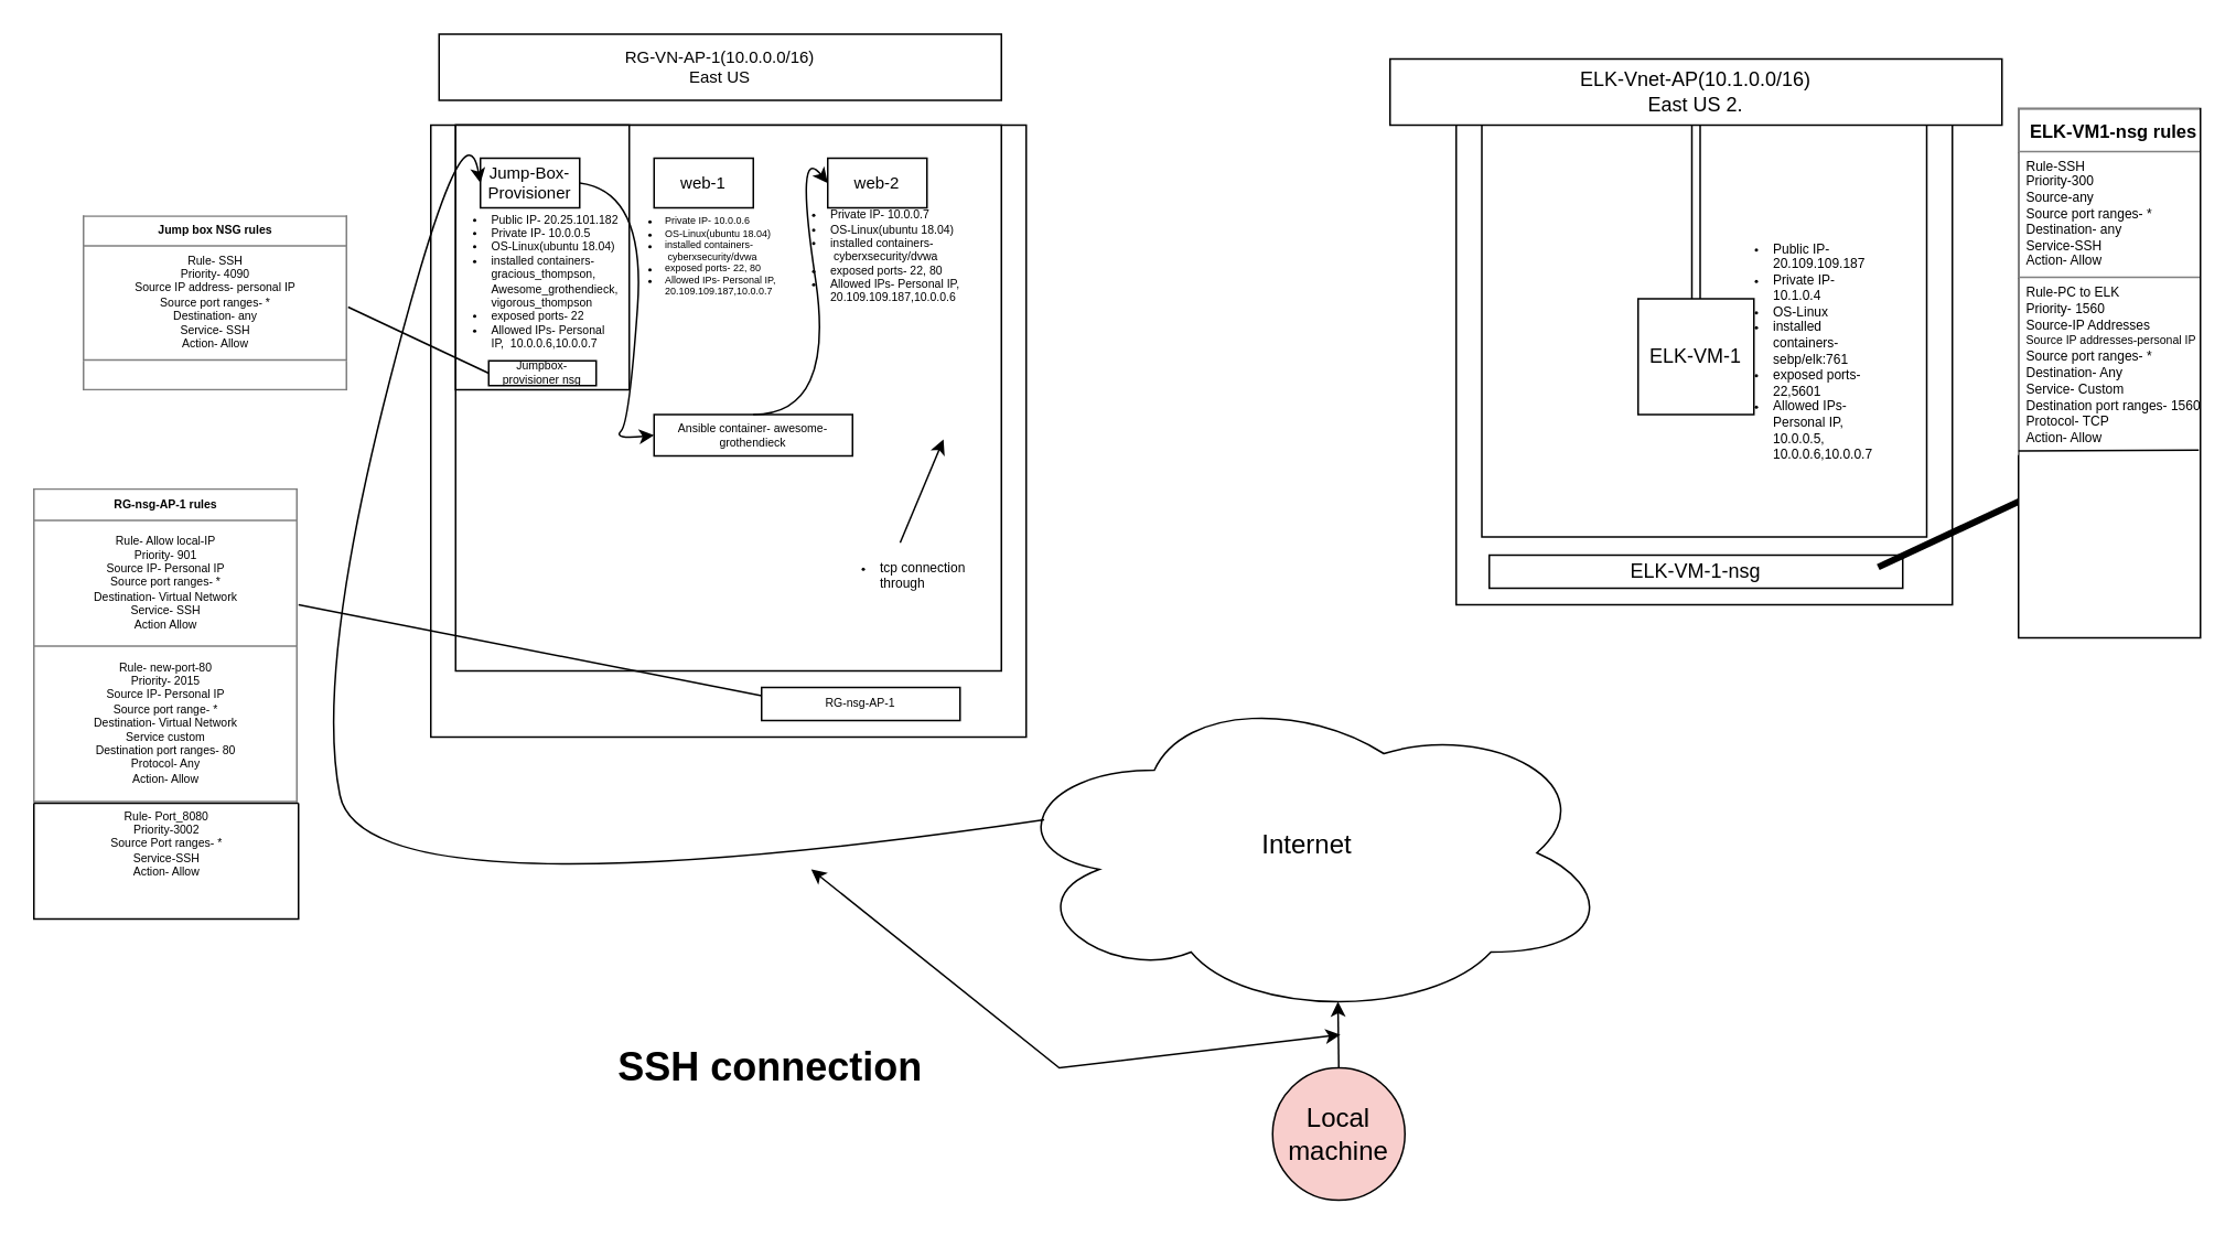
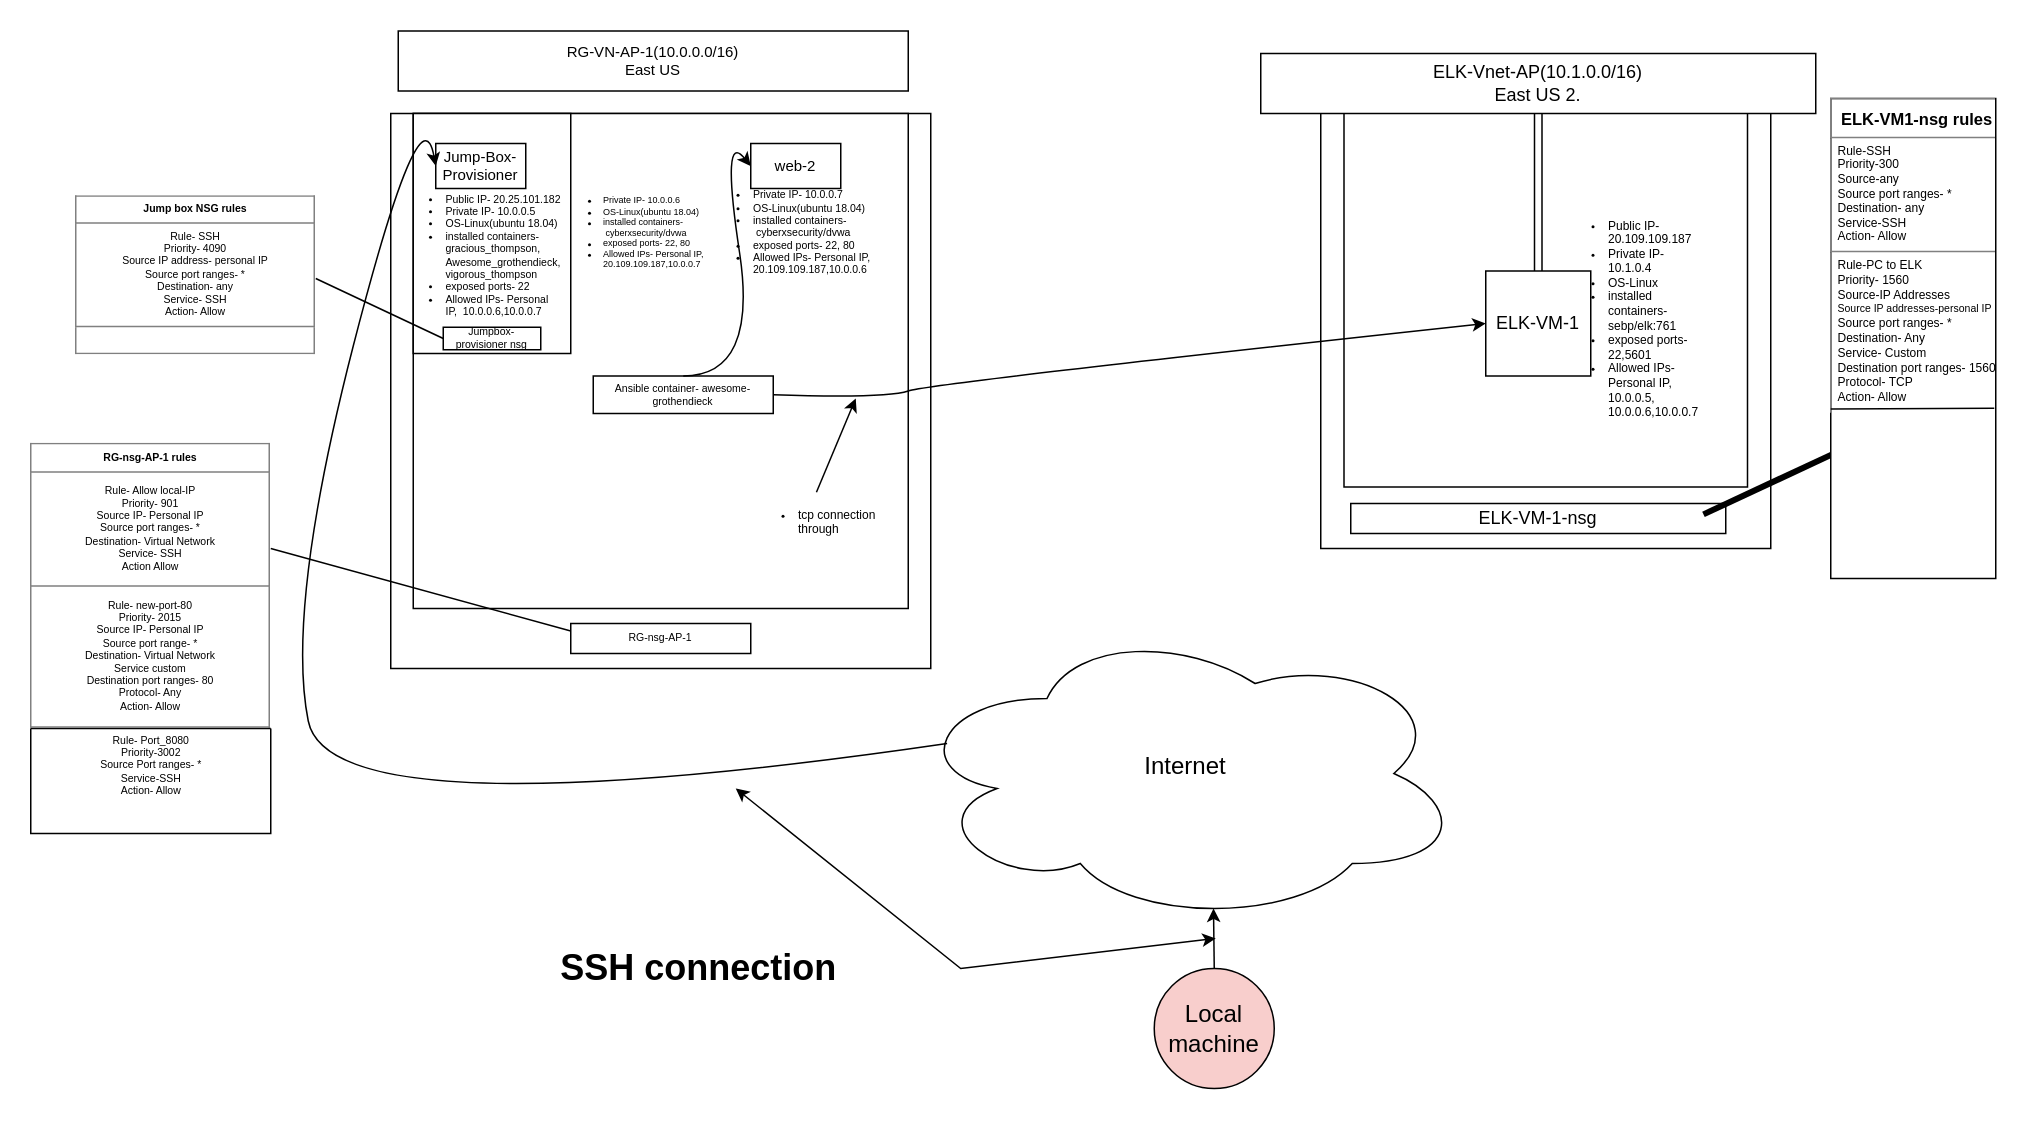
  <mxCell id="0" />
  <mxCell id="1" parent="0" />
  <mxCell id="2" value="" style="rounded=0;whiteSpace=wrap;html=1;fontSize=7;" vertex="1" parent="1"><mxGeometry x="260" y="75" width="360" height="370" as="geometry" /></mxCell>
  <mxCell id="3" value="" style="whiteSpace=wrap;html=1;aspect=fixed;fontSize=8;" vertex="1" parent="1"><mxGeometry x="275" y="75" width="330" height="330" as="geometry" /></mxCell>
  <mxCell id="4" value="" style="rounded=0;whiteSpace=wrap;html=1;fontSize=7;" vertex="1" parent="1"><mxGeometry x="275" y="75" width="105" height="160" as="geometry" /></mxCell>
  <mxCell id="5" value="&lt;ul&gt;&lt;li&gt;Private IP- 10.0.0.6&lt;/li&gt;&lt;li&gt;OS-Linux(ubuntu 18.04)&lt;/li&gt;&lt;li&gt;installed containers-&amp;nbsp;cyberxsecurity/dvwa&amp;nbsp;&lt;/li&gt;&lt;li&gt;&lt;span&gt;exposed ports- 22, 80&lt;/span&gt;&lt;/li&gt;&lt;li&gt;Allowed IPs- Personal IP,&amp;nbsp; 20.109.109.187,10.0.0.7&amp;nbsp;&lt;/li&gt;&lt;/ul&gt;" style="text;strokeColor=none;fillColor=none;html=1;whiteSpace=wrap;verticalAlign=middle;overflow=hidden;fontSize=6;" vertex="1" parent="1"><mxGeometry x="360" y="85.25" width="130" height="139.75" as="geometry" /></mxCell>
  <mxCell id="6" value="&lt;ul style=&quot;font-size: 7px&quot;&gt;&lt;li&gt;&lt;font style=&quot;font-size: 7px&quot;&gt;Public IP- 20.25.101.182&lt;/font&gt;&lt;/li&gt;&lt;li&gt;&lt;font style=&quot;font-size: 7px&quot;&gt;Private IP- 10.0.0.5&lt;/font&gt;&lt;/li&gt;&lt;li&gt;&lt;font style=&quot;font-size: 7px&quot;&gt;OS-Linux(ubuntu 18.04)&lt;/font&gt;&lt;/li&gt;&lt;li&gt;&lt;font style=&quot;font-size: 7px&quot;&gt;installed containers- &lt;font style=&quot;font-size: 7px&quot;&gt;gracious_thompson, Awesome_grothendieck, vigorous_thompson&lt;/font&gt;&lt;/font&gt;&lt;/li&gt;&lt;li&gt;&lt;font style=&quot;font-size: 7px&quot;&gt;exposed ports- 22&lt;/font&gt;&lt;/li&gt;&lt;li&gt;&lt;font style=&quot;font-size: 7px&quot;&gt;Allowed IPs- Personal IP,&amp;nbsp; 10.0.0.6,10.0.0.7&amp;nbsp;&lt;/font&gt;&lt;/li&gt;&lt;/ul&gt;" style="text;strokeColor=none;fillColor=none;html=1;whiteSpace=wrap;verticalAlign=middle;overflow=hidden;fontSize=8;" vertex="1" parent="1"><mxGeometry x="255" y="85.25" width="120" height="169.5" as="geometry" /></mxCell>
  <mxCell id="7" value="" style="whiteSpace=wrap;html=1;aspect=fixed;" vertex="1" parent="1"><mxGeometry x="880" y="65" width="300" height="300" as="geometry" /></mxCell>
  <mxCell id="8" value="" style="whiteSpace=wrap;html=1;aspect=fixed;" vertex="1" parent="1"><mxGeometry x="895.5" y="55" width="269" height="269" as="geometry" /></mxCell>
  <mxCell id="9" value="ELK-Vnet-AP(10.1.0.0/16)&lt;br&gt;East US 2." style="rounded=0;whiteSpace=wrap;html=1;" vertex="1" parent="1"><mxGeometry x="840" y="35" width="370" height="40" as="geometry" /></mxCell>
  <mxCell id="10" value="ELK-VM-1" style="whiteSpace=wrap;html=1;aspect=fixed;" vertex="1" parent="1"><mxGeometry x="990" y="180" width="70" height="70" as="geometry" /></mxCell>
  <mxCell id="11" value="ELK-VM-1-nsg" style="rounded=0;whiteSpace=wrap;html=1;" vertex="1" parent="1"><mxGeometry x="900" y="335" width="250" height="20" as="geometry" /></mxCell>
  <mxCell id="12" value="" style="shape=link;html=1;rounded=0;entryX=0.5;entryY=0;entryDx=0;entryDy=0;exitX=0.5;exitY=1;exitDx=0;exitDy=0;width=-5;" edge="1" parent="1" source="9" target="10"><mxGeometry width="100" relative="1" as="geometry"><mxPoint x="990" y="85" as="sourcePoint" /><mxPoint x="1040" y="85" as="targetPoint" /></mxGeometry></mxCell>
  <mxCell id="13" value="" style="line;strokeWidth=4;html=1;perimeter=backbonePerimeter;points=[];outlineConnect=0;rotation=-25;" vertex="1" parent="1"><mxGeometry x="1130" y="314" width="110" height="10" as="geometry" /></mxCell>
  <mxCell id="14" value="" style="rounded=0;whiteSpace=wrap;html=1;" vertex="1" parent="1"><mxGeometry x="1220" y="65" width="110" height="320" as="geometry" /></mxCell>
  <mxCell id="15" value="&lt;table border=&quot;1&quot; width=&quot;100%&quot; cellpadding=&quot;4&quot; style=&quot;width: 100% ; height: 100% ; border-collapse: collapse&quot;&gt;&lt;tbody&gt;&lt;tr&gt;&lt;th align=&quot;center&quot;&gt;&lt;b&gt;&lt;font style=&quot;font-size: 11px&quot;&gt;ELK-VM1-nsg rules&lt;/font&gt;&lt;/b&gt;&lt;/th&gt;&lt;/tr&gt;&lt;tr style=&quot;font-size: 8px&quot;&gt;&lt;td&gt;Rule-SSH&lt;br&gt;Priority-300&lt;br&gt;Source-any&lt;br&gt;Source port ranges- *&lt;br&gt;Destination- any&lt;br&gt;Service-SSH&lt;br&gt;Action- Allow&lt;/td&gt;&lt;/tr&gt;&lt;tr style=&quot;font-size: 10px&quot;&gt;&lt;td style=&quot;font-size: 8px&quot;&gt;&lt;font style=&quot;line-height: 1.1 ; font-size: 8px&quot;&gt;&lt;span style=&quot;font-size: 8px&quot;&gt;Rule-PC to ELK&lt;br&gt;&lt;/span&gt;Priority- 1560&lt;br&gt;&lt;span style=&quot;font-size: 8px&quot;&gt;Source-IP Addresses&lt;/span&gt;&lt;br&gt;&lt;font style=&quot;font-size: 7px&quot;&gt;Source IP addresses-personal IP&lt;br&gt;&lt;/font&gt;&lt;font style=&quot;font-size: 8px&quot;&gt;Source port ranges- *&lt;br&gt;Destination- Any&lt;br&gt;&lt;/font&gt;Service- Custom&lt;br&gt;Destination port ranges- 1560&lt;br&gt;Protocol- TCP&lt;br&gt;Action- Allow&lt;br&gt;&lt;br&gt;&lt;/font&gt;&lt;/td&gt;&lt;/tr&gt;&lt;/tbody&gt;&lt;/table&gt;" style="text;html=1;strokeColor=none;fillColor=none;overflow=fill;fontSize=14;" vertex="1" parent="1"><mxGeometry x="1220" y="65" width="110" height="210" as="geometry" /></mxCell>
  <mxCell id="16" value="" style="endArrow=none;html=1;rounded=0;fontSize=8;exitX=0;exitY=0.647;exitDx=0;exitDy=0;exitPerimeter=0;entryX=0.991;entryY=0.983;entryDx=0;entryDy=0;entryPerimeter=0;" edge="1" parent="1" source="14" target="15"><mxGeometry width="50" height="50" relative="1" as="geometry"><mxPoint x="1250" y="225" as="sourcePoint" /><mxPoint x="1330" y="275" as="targetPoint" /></mxGeometry></mxCell>
  <mxCell id="17" value="&lt;font size=&quot;1&quot;&gt;RG-VN-AP-1(10.0.0.0/16)&lt;br&gt;East US&lt;br&gt;&lt;/font&gt;" style="rounded=0;whiteSpace=wrap;html=1;fontSize=8;" vertex="1" parent="1"><mxGeometry x="265" y="20" width="340" height="40" as="geometry" /></mxCell>
  <mxCell id="18" value="Jump-Box-Provisioner" style="rounded=0;whiteSpace=wrap;html=1;fontSize=10;" vertex="1" parent="1"><mxGeometry x="290" y="95" width="60" height="30" as="geometry" /></mxCell>
- <mxCell id="19" value="web-1" style="rounded=0;whiteSpace=wrap;html=1;fontSize=10;" vertex="1" parent="1"><mxGeometry x="395" y="95" width="60" height="30" as="geometry" /></mxCell>
  <mxCell id="20" value="web-2" style="rounded=0;whiteSpace=wrap;html=1;fontSize=10;" vertex="1" parent="1"><mxGeometry y="95" width="60" height="30" as="geometry" x="500" /></mxCell>
  <mxCell id="21" value="&lt;ul style=&quot;font-size: 8px&quot;&gt;&lt;li&gt;Public IP- 20.109.109.187&lt;/li&gt;&lt;li&gt;Private IP- 10.1.0.4&lt;/li&gt;&lt;li&gt;OS-Linux&lt;/li&gt;&lt;li&gt;installed containers- sebp/elk:761&lt;/li&gt;&lt;li&gt;exposed ports-22,5601&lt;/li&gt;&lt;li&gt;Allowed IPs- Personal IP, 10.0.0.5, 10.0.0.6,10.0.0.7&amp;nbsp;&lt;/li&gt;&lt;/ul&gt;" style="text;strokeColor=none;fillColor=none;html=1;whiteSpace=wrap;verticalAlign=middle;overflow=hidden;fontSize=10;" vertex="1" parent="1"><mxGeometry x="1030" y="135" width="110" height="150" as="geometry" /></mxCell>
  <mxCell id="22" value="&lt;ul&gt;&lt;li&gt;Private IP- 10.0.0.7&lt;/li&gt;&lt;li&gt;OS-Linux(ubuntu 18.04)&lt;/li&gt;&lt;li&gt;installed containers-&amp;nbsp;cyberxsecurity/dvwa&amp;nbsp;&lt;/li&gt;&lt;li&gt;exposed ports- 22, 80&lt;/li&gt;&lt;li&gt;Allowed IPs- Personal IP,&amp;nbsp; 20.109.109.187,10.0.0.6&amp;nbsp;&lt;/li&gt;&lt;/ul&gt;" style="text;strokeColor=none;fillColor=none;html=1;whiteSpace=wrap;verticalAlign=middle;overflow=hidden;fontSize=7;" vertex="1" parent="1"><mxGeometry x="460" y="115.25" width="150" height="80" as="geometry" /></mxCell>
- <mxCell id="23" value="RG-nsg-AP-1" style="rounded=0;whiteSpace=wrap;html=1;fontSize=7;" vertex="1" parent="1"><mxGeometry x="460" y="415" width="120" height="20" as="geometry" /></mxCell>
+ <mxCell id="23" value="RG-nsg-AP-1" style="rounded=0;whiteSpace=wrap;html=1;fontSize=7;" vertex="1" parent="1"><mxGeometry x="380" y="415" width="120" height="20" as="geometry" /></mxCell>
  <mxCell id="24" value="Jumpbox-provisioner nsg" style="rounded=0;whiteSpace=wrap;html=1;fontSize=7;" vertex="1" parent="1"><mxGeometry x="295" y="217.5" width="65" height="15" as="geometry" /></mxCell>
  <mxCell id="25" value="" style="endArrow=none;html=1;rounded=0;fontSize=7;entryX=0;entryY=0.5;entryDx=0;entryDy=0;" edge="1" parent="1" target="24"><mxGeometry width="50" height="50" relative="1" as="geometry"><mxPoint x="210" y="185" as="sourcePoint" /><mxPoint x="470" y="235" as="targetPoint" /></mxGeometry></mxCell>
  <mxCell id="26" value="&lt;table border=&quot;1&quot; width=&quot;100%&quot; cellpadding=&quot;4&quot; style=&quot;width: 100% ; height: 100% ; border-collapse: collapse&quot;&gt;&lt;tbody&gt;&lt;tr&gt;&lt;th align=&quot;center&quot;&gt;Jump box NSG rules&lt;/th&gt;&lt;/tr&gt;&lt;tr&gt;&lt;td align=&quot;center&quot;&gt;Rule- SSH&lt;br&gt;Priority- 4090&lt;br&gt;Source IP address- personal IP&lt;br&gt;Source port ranges- *&lt;br&gt;Destination- any&lt;br&gt;Service- SSH&lt;br&gt;Action- Allow&lt;/td&gt;&lt;/tr&gt;&lt;tr&gt;&lt;td align=&quot;center&quot;&gt;&lt;br&gt;&lt;/td&gt;&lt;/tr&gt;&lt;/tbody&gt;&lt;/table&gt;" style="text;html=1;strokeColor=none;fillColor=none;overflow=fill;fontSize=7;" vertex="1" parent="1"><mxGeometry x="50" y="129.5" width="160" height="105.5" as="geometry" /></mxCell>
  <mxCell id="27" value="" style="endArrow=none;html=1;rounded=0;fontSize=7;entryX=0;entryY=0.25;entryDx=0;entryDy=0;" edge="1" parent="1" target="23"><mxGeometry width="50" height="50" relative="1" as="geometry"><mxPoint x="180" y="365" as="sourcePoint" /><mxPoint x="360" y="335" as="targetPoint" /></mxGeometry></mxCell>
  <mxCell id="28" value="&lt;table border=&quot;1&quot; width=&quot;100%&quot; cellpadding=&quot;4&quot; style=&quot;width: 100% ; height: 100% ; border-collapse: collapse&quot;&gt;&lt;tbody&gt;&lt;tr&gt;&lt;th align=&quot;center&quot;&gt;RG-nsg-AP-1 rules&lt;/th&gt;&lt;/tr&gt;&lt;tr&gt;&lt;td align=&quot;center&quot;&gt;Rule- Allow local-IP&lt;br&gt;Priority- 901&lt;br&gt;Source IP- Personal IP&lt;br&gt;Source port ranges- *&lt;br&gt;Destination- Virtual Network&lt;br&gt;Service- SSH&lt;br&gt;Action Allow&lt;/td&gt;&lt;/tr&gt;&lt;tr&gt;&lt;td align=&quot;center&quot;&gt;Rule- new-port-80&lt;br&gt;Priority- 2015&lt;br&gt;Source IP- Personal IP&lt;br&gt;Source port range- *&lt;br&gt;Destination- Virtual Network&lt;br&gt;Service custom&lt;br&gt;Destination port ranges- 80&lt;br&gt;Protocol- Any&lt;br&gt;Action- Allow&lt;/td&gt;&lt;/tr&gt;&lt;/tbody&gt;&lt;/table&gt;" style="text;html=1;strokeColor=none;fillColor=none;overflow=fill;fontSize=7;" vertex="1" parent="1"><mxGeometry x="20" y="295" width="160" height="190" as="geometry" /></mxCell>
  <mxCell id="29" value="" style="swimlane;startSize=0;fontSize=7;" vertex="1" parent="1"><mxGeometry x="20" y="485" width="160" height="70" as="geometry"><mxRectangle x="-480" y="480" width="50" height="40" as="alternateBounds" /></mxGeometry></mxCell>
  <mxCell id="30" value="Rule- Port_8080&lt;br&gt;Priority-3002&lt;br&gt;Source Port ranges- *&lt;br&gt;Service-SSH&lt;br&gt;Action- Allow" style="text;html=1;align=center;verticalAlign=middle;resizable=0;points=[];autosize=1;strokeColor=none;fillColor=none;fontSize=7;" vertex="1" parent="29"><mxGeometry x="40" width="80" height="50" as="geometry" /></mxCell>
  <mxCell id="31" value="Ansible container- awesome-grothendieck" style="rounded=0;whiteSpace=wrap;html=1;fontSize=7;" vertex="1" parent="1"><mxGeometry x="395" y="250" width="120" height="25" as="geometry" /></mxCell>
  <mxCell id="32" value="" style="curved=1;endArrow=classic;html=1;rounded=0;fontSize=7;entryX=0;entryY=0.5;entryDx=0;entryDy=0;" edge="1" parent="1" target="20"><mxGeometry width="50" height="50" relative="1" as="geometry"><mxPoint x="455" y="250" as="sourcePoint" /><mxPoint x="505" y="200" as="targetPoint" /><Array as="points"><mxPoint x="505" y="250" /><mxPoint x="480" y="85" /></Array></mxGeometry></mxCell>
- <mxCell id="33" value="" style="curved=1;endArrow=classic;html=1;rounded=0;fontSize=7;exitX=1;exitY=0.5;exitDx=0;exitDy=0;entryX=0;entryY=0.5;entryDx=0;entryDy=0;" edge="1" parent="1" source="18" target="31"><mxGeometry width="50" height="50" relative="1" as="geometry"><mxPoint x="620" y="305" as="sourcePoint" /><mxPoint x="670" y="255" as="targetPoint" /><Array as="points"><mxPoint x="390" y="115" /><mxPoint x="380" y="255" /><mxPoint x="370" y="265" /></Array></mxGeometry></mxCell>
+ <mxCell id="34" value="" style="curved=1;endArrow=classic;html=1;rounded=0;fontSize=7;exitX=1;exitY=0.5;exitDx=0;exitDy=0;entryX=0;entryY=0.5;entryDx=0;entryDy=0;" edge="1" parent="1" source="31" target="10"><mxGeometry width="50" height="50" relative="1" as="geometry"><mxPoint x="620" y="305" as="sourcePoint" /><mxPoint x="670" y="255" as="targetPoint" /><Array as="points"><mxPoint x="590" y="265" /><mxPoint x="620" y="255" /></Array></mxGeometry></mxCell>
  <mxCell id="35" value="&lt;ul style=&quot;font-size: 8px&quot;&gt;&lt;li&gt;tcp connection through ansible playbook&lt;/li&gt;&lt;/ul&gt;" style="text;strokeColor=none;fillColor=none;html=1;whiteSpace=wrap;verticalAlign=middle;overflow=hidden;fontSize=23;" vertex="1" parent="1"><mxGeometry x="490" y="327.5" width="95" height="30" as="geometry" /></mxCell>
  <mxCell id="36" value="" style="endArrow=classic;html=1;rounded=0;fontSize=8;" edge="1" parent="1" source="35"><mxGeometry width="50" height="50" relative="1" as="geometry"><mxPoint x="520" y="315" as="sourcePoint" /><mxPoint x="570" y="265" as="targetPoint" /></mxGeometry></mxCell>
  <mxCell id="37" style="edgeStyle=orthogonalEdgeStyle;rounded=0;orthogonalLoop=1;jettySize=auto;html=1;exitX=0.5;exitY=1;exitDx=0;exitDy=0;fontSize=8;" edge="1" parent="1" source="35" target="35"><mxGeometry relative="1" as="geometry" /></mxCell>
  <mxCell id="38" value="" style="ellipse;shape=cloud;whiteSpace=wrap;html=1;fontSize=8;" vertex="1" parent="1"><mxGeometry x="605" y="415" width="370" height="200" as="geometry" /></mxCell>
  <mxCell id="39" value="&lt;font style=&quot;font-size: 16px&quot;&gt;Internet&lt;/font&gt;" style="text;html=1;strokeColor=none;fillColor=none;align=center;verticalAlign=middle;whiteSpace=wrap;rounded=0;fontSize=8;" vertex="1" parent="1"><mxGeometry x="700" y="485" width="180" height="50" as="geometry" /></mxCell>
  <mxCell id="40" value="" style="curved=1;endArrow=classic;html=1;rounded=0;fontSize=16;exitX=0.07;exitY=0.4;exitDx=0;exitDy=0;exitPerimeter=0;entryX=0;entryY=0.5;entryDx=0;entryDy=0;" edge="1" parent="1" source="38" target="18"><mxGeometry width="50" height="50" relative="1" as="geometry"><mxPoint x="700" y="385" as="sourcePoint" /><mxPoint x="750" y="335" as="targetPoint" /><Array as="points"><mxPoint x="220" y="555" /><mxPoint x="190" y="405" /><mxPoint x="280" y="55" /></Array></mxGeometry></mxCell>
  <mxCell id="41" value="SSH connection" style="text;strokeColor=none;fillColor=none;html=1;fontSize=24;fontStyle=1;verticalAlign=middle;align=center;" vertex="1" parent="1"><mxGeometry x="415" y="625" width="100" height="40" as="geometry" /></mxCell>
  <mxCell id="42" value="" style="endArrow=classic;html=1;rounded=0;fontSize=16;exitX=0.5;exitY=0;exitDx=0;exitDy=0;entryX=0.55;entryY=0.95;entryDx=0;entryDy=0;entryPerimeter=0;" edge="1" parent="1" source="43" target="38"><mxGeometry width="50" height="50" relative="1" as="geometry"><mxPoint x="460" y="675" as="sourcePoint" /><mxPoint x="809" y="685" as="targetPoint" /></mxGeometry></mxCell>
  <mxCell id="43" value="Local&lt;br&gt;machine" style="ellipse;whiteSpace=wrap;html=1;aspect=fixed;fontSize=16;fillColor=#f8cecc;" vertex="1" parent="1"><mxGeometry x="769" y="645" width="80" height="80" as="geometry" /></mxCell>
  <mxCell id="44" value="" style="endArrow=classic;startArrow=classic;html=1;rounded=0;fontSize=16;" edge="1" parent="1"><mxGeometry width="50" height="50" relative="1" as="geometry"><mxPoint x="490" y="525" as="sourcePoint" /><mxPoint x="810" y="625" as="targetPoint" /><Array as="points"><mxPoint x="640" y="645" /></Array></mxGeometry></mxCell>
